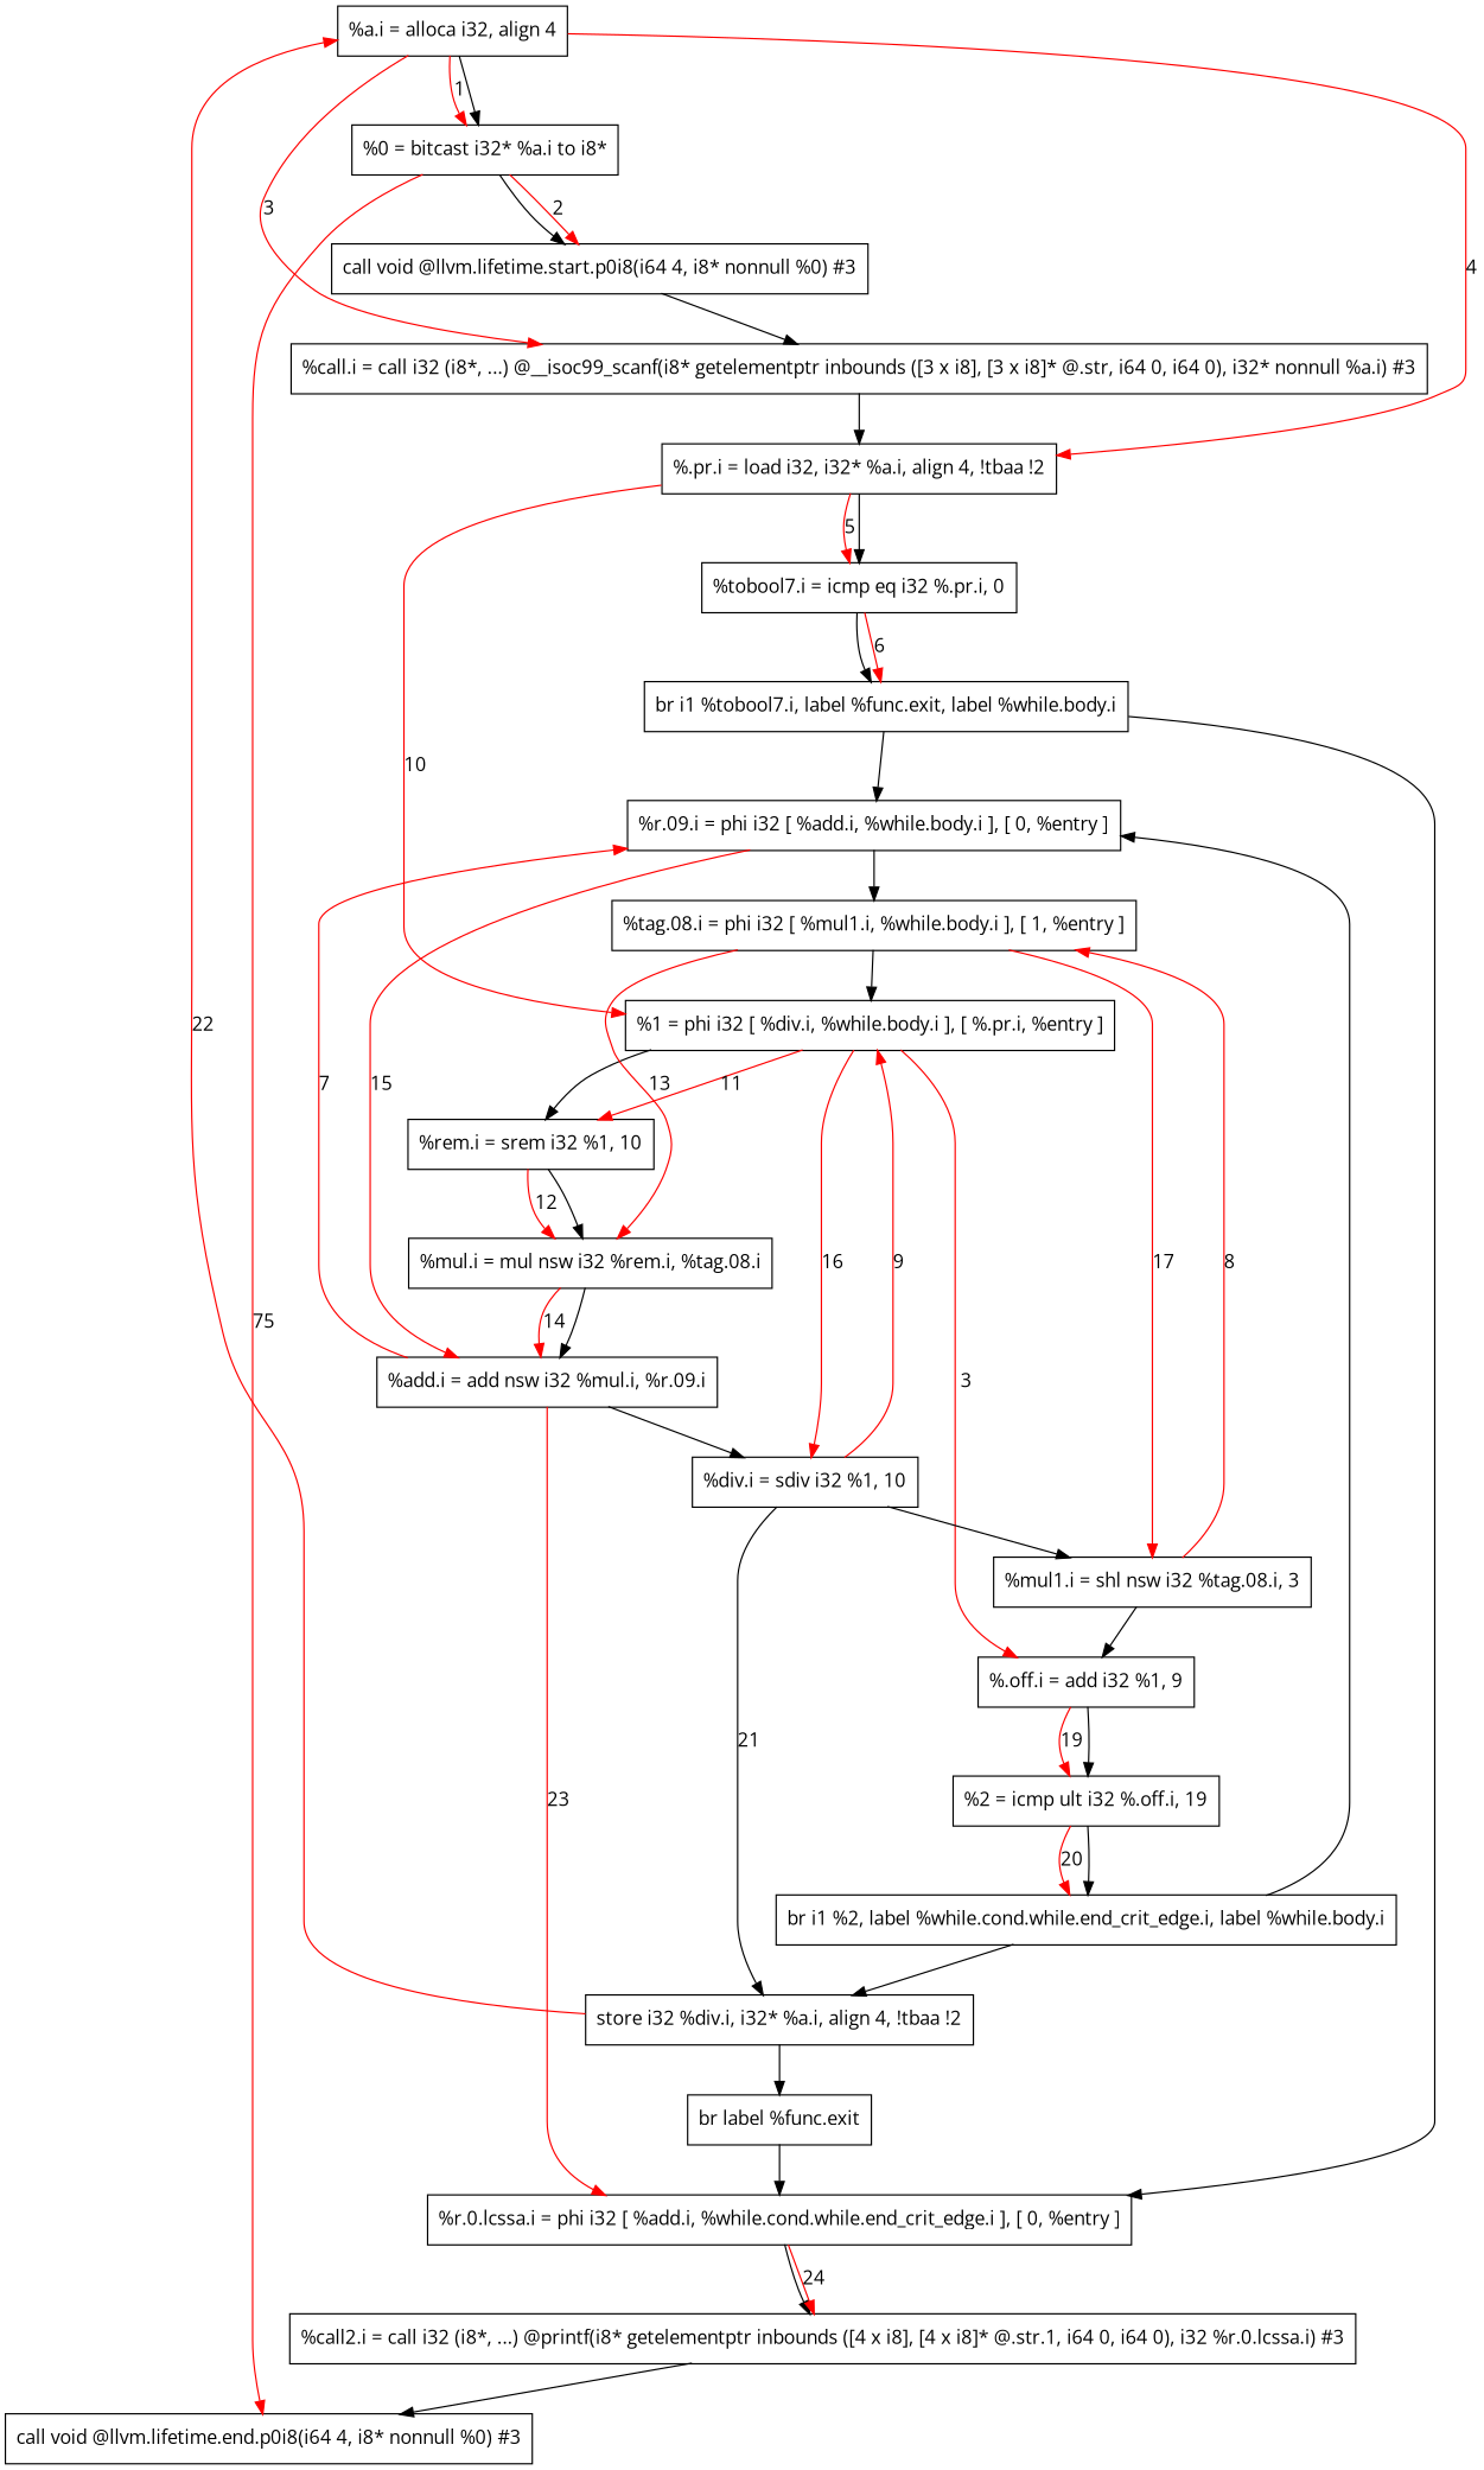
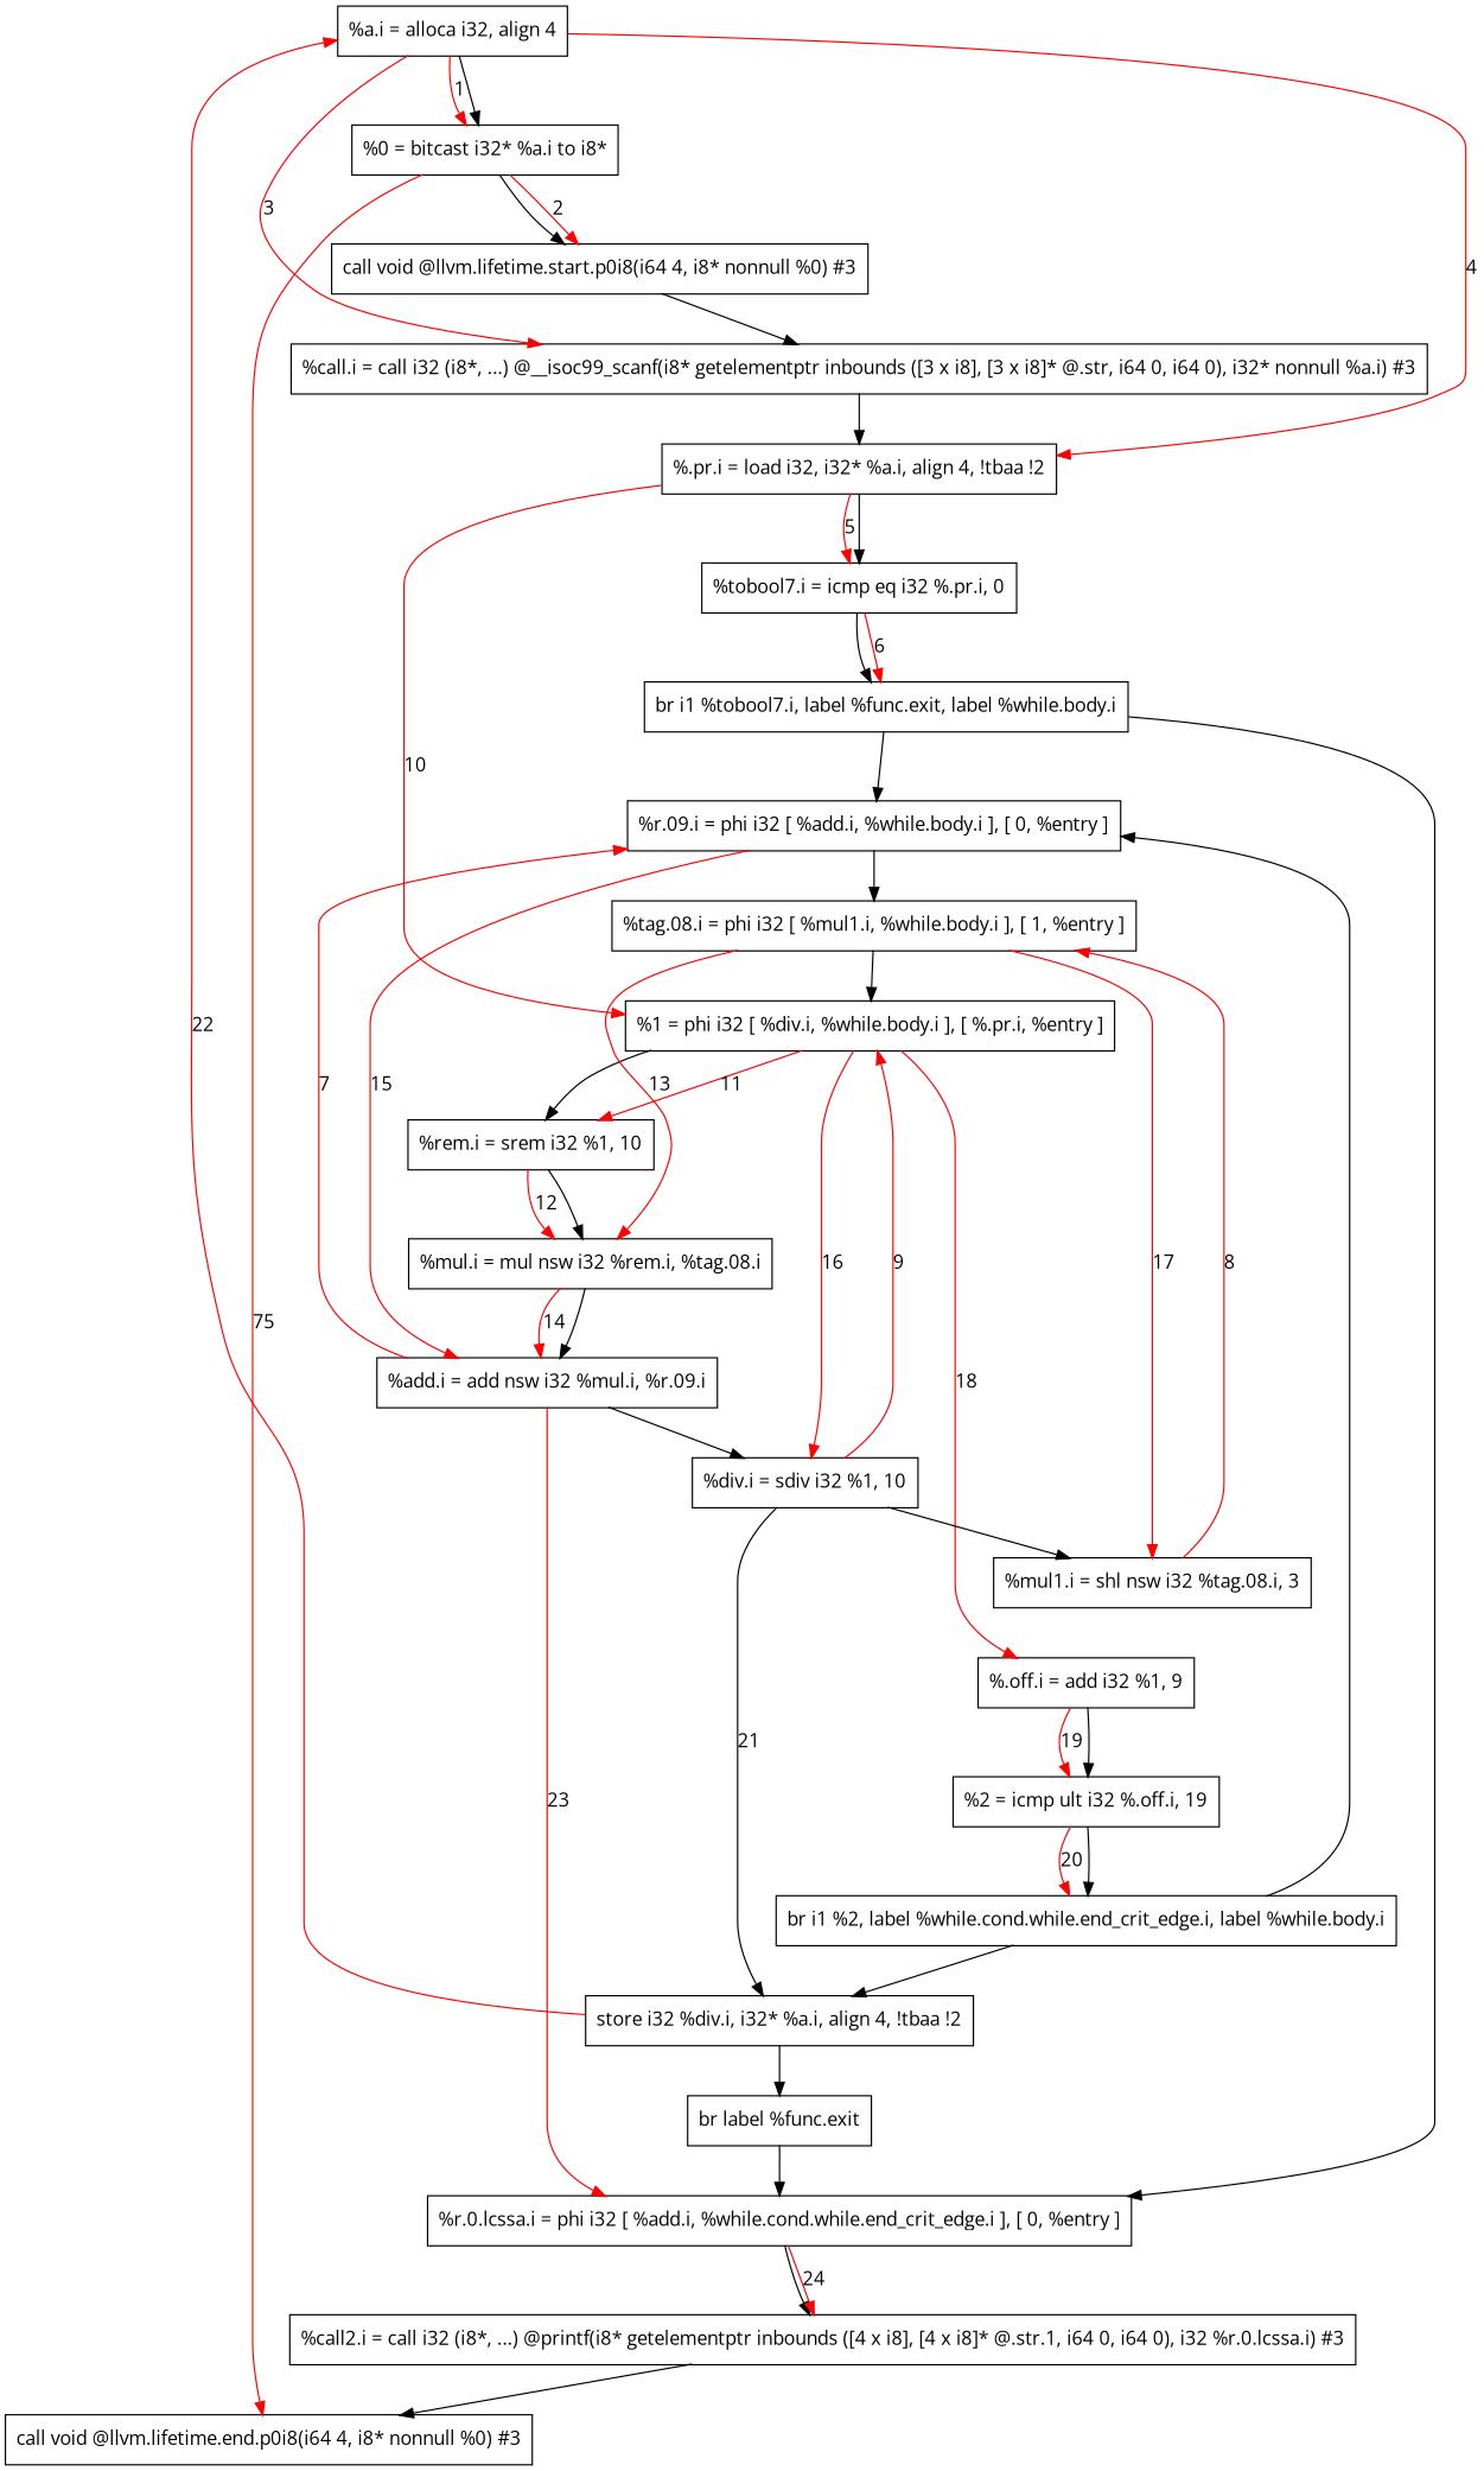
  digraph {
    fontname="Open Sans"
    node [fontname="Open Sans" shape=record]
    edge [fontname="Open Sans"]
    n1 [label="  %a.i = alloca i32, align 4"]
    n2 [label="  %0 = bitcast i32* %a.i to i8*"]
    n3 [label="  %call.i = call i32 (i8*, ...) @__isoc99_scanf(i8* getelementptr inbounds ([3 x i8], [3 x i8]* @.str, i64 0, i64 0), i32* nonnull %a.i) #3"]
    n4 [label="  %.pr.i = load i32, i32* %a.i, align 4, !tbaa !2"]
    n5 [label="  call void @llvm.lifetime.start.p0i8(i64 4, i8* nonnull %0) #3"]
    n6 [label="  call void @llvm.lifetime.end.p0i8(i64 4, i8* nonnull %0) #3"]
    n7 [label="  %tobool7.i = icmp eq i32 %.pr.i, 0"]
    n8 [label="  %1 = phi i32 [ %div.i, %while.body.i ], [ %.pr.i, %entry ]"]
    n9 [label="  br i1 %tobool7.i, label %func.exit, label %while.body.i"]
    n10 [label="  %rem.i = srem i32 %1, 10"]
    n11 [label="  %div.i = sdiv i32 %1, 10"]
    n12 [label="  %.off.i = add i32 %1, 9"]
    n13 [label="  %r.09.i = phi i32 [ %add.i, %while.body.i ], [ 0, %entry ]"]
    n14 [label="  %r.0.lcssa.i = phi i32 [ %add.i, %while.cond.while.end_crit_edge.i ], [ 0, %entry ]"]
    n15 [label="  %tag.08.i = phi i32 [ %mul1.i, %while.body.i ], [ 1, %entry ]"]
    n16 [label="  %add.i = add nsw i32 %mul.i, %r.09.i"]
    n17 [label="  %call2.i = call i32 (i8*, ...) @printf(i8* getelementptr inbounds ([4 x i8], [4 x i8]* @.str.1, i64 0, i64 0), i32 %r.0.lcssa.i) #3"]
    n18 [label="  %mul.i = mul nsw i32 %rem.i, %tag.08.i"]
    n19 [label="  %mul1.i = shl nsw i32 %tag.08.i, 3"]
    n20 [label="  store i32 %div.i, i32* %a.i, align 4, !tbaa !2"]
    n21 [label="  %2 = icmp ult i32 %.off.i, 19"]
    n22 [label="  br label %func.exit"]
    n23 [label="  br i1 %2, label %while.cond.while.end_crit_edge.i, label %while.body.i"]
    n1 -> n2
    n1 -> n2 [color=red label=1]
    n1 -> n3 [color=red label=3]
    n1 -> n4 [color=red label=4]
    n2 -> n5
    n2 -> n5 [color=red label=2]
    n2 -> n6 [color=red label=75]
    n3 -> n4
    n4 -> n7
    n4 -> n7 [color=red label=5]
    n4 -> n8 [color=red label=10]
    n5 -> n3
    n7 -> n9
    n7 -> n9 [color=red label=6]
    n8 -> n10
    n8 -> n10 [color=red label=11]
    n8 -> n11 [color=red label=16]
-   n8 -> n12 [color=red label=3]
+   n8 -> n12 [color=red label=18]
    n9 -> n13
    n9 -> n14
    n10 -> n18
    n10 -> n18 [color=red label=12]
    n11 -> n8 [color=red label=9]
    n11 -> n19
    n11 -> n20 [color=black label=21]
    n12 -> n21
    n12 -> n21 [color=red label=19]
    n13 -> n15
    n13 -> n16 [color=red label=15]
    n14 -> n17
    n14 -> n17 [color=red label=24]
    n15 -> n8
    n15 -> n18 [color=red label=13]
    n15 -> n19 [color=red label=17]
    n16 -> n11
    n16 -> n13 [color=red label=7]
    n16 -> n14 [color=red label=23]
    n17 -> n6
    n18 -> n16
    n18 -> n16 [color=red label=14]
-   n19 -> n12
    n19 -> n15 [color=red label=8]
    n20 -> n1 [color=red label=22]
    n20 -> n22
    n21 -> n23
    n21 -> n23 [color=red label=20]
    n22 -> n14
    n23 -> n13
    n23 -> n20
  }
